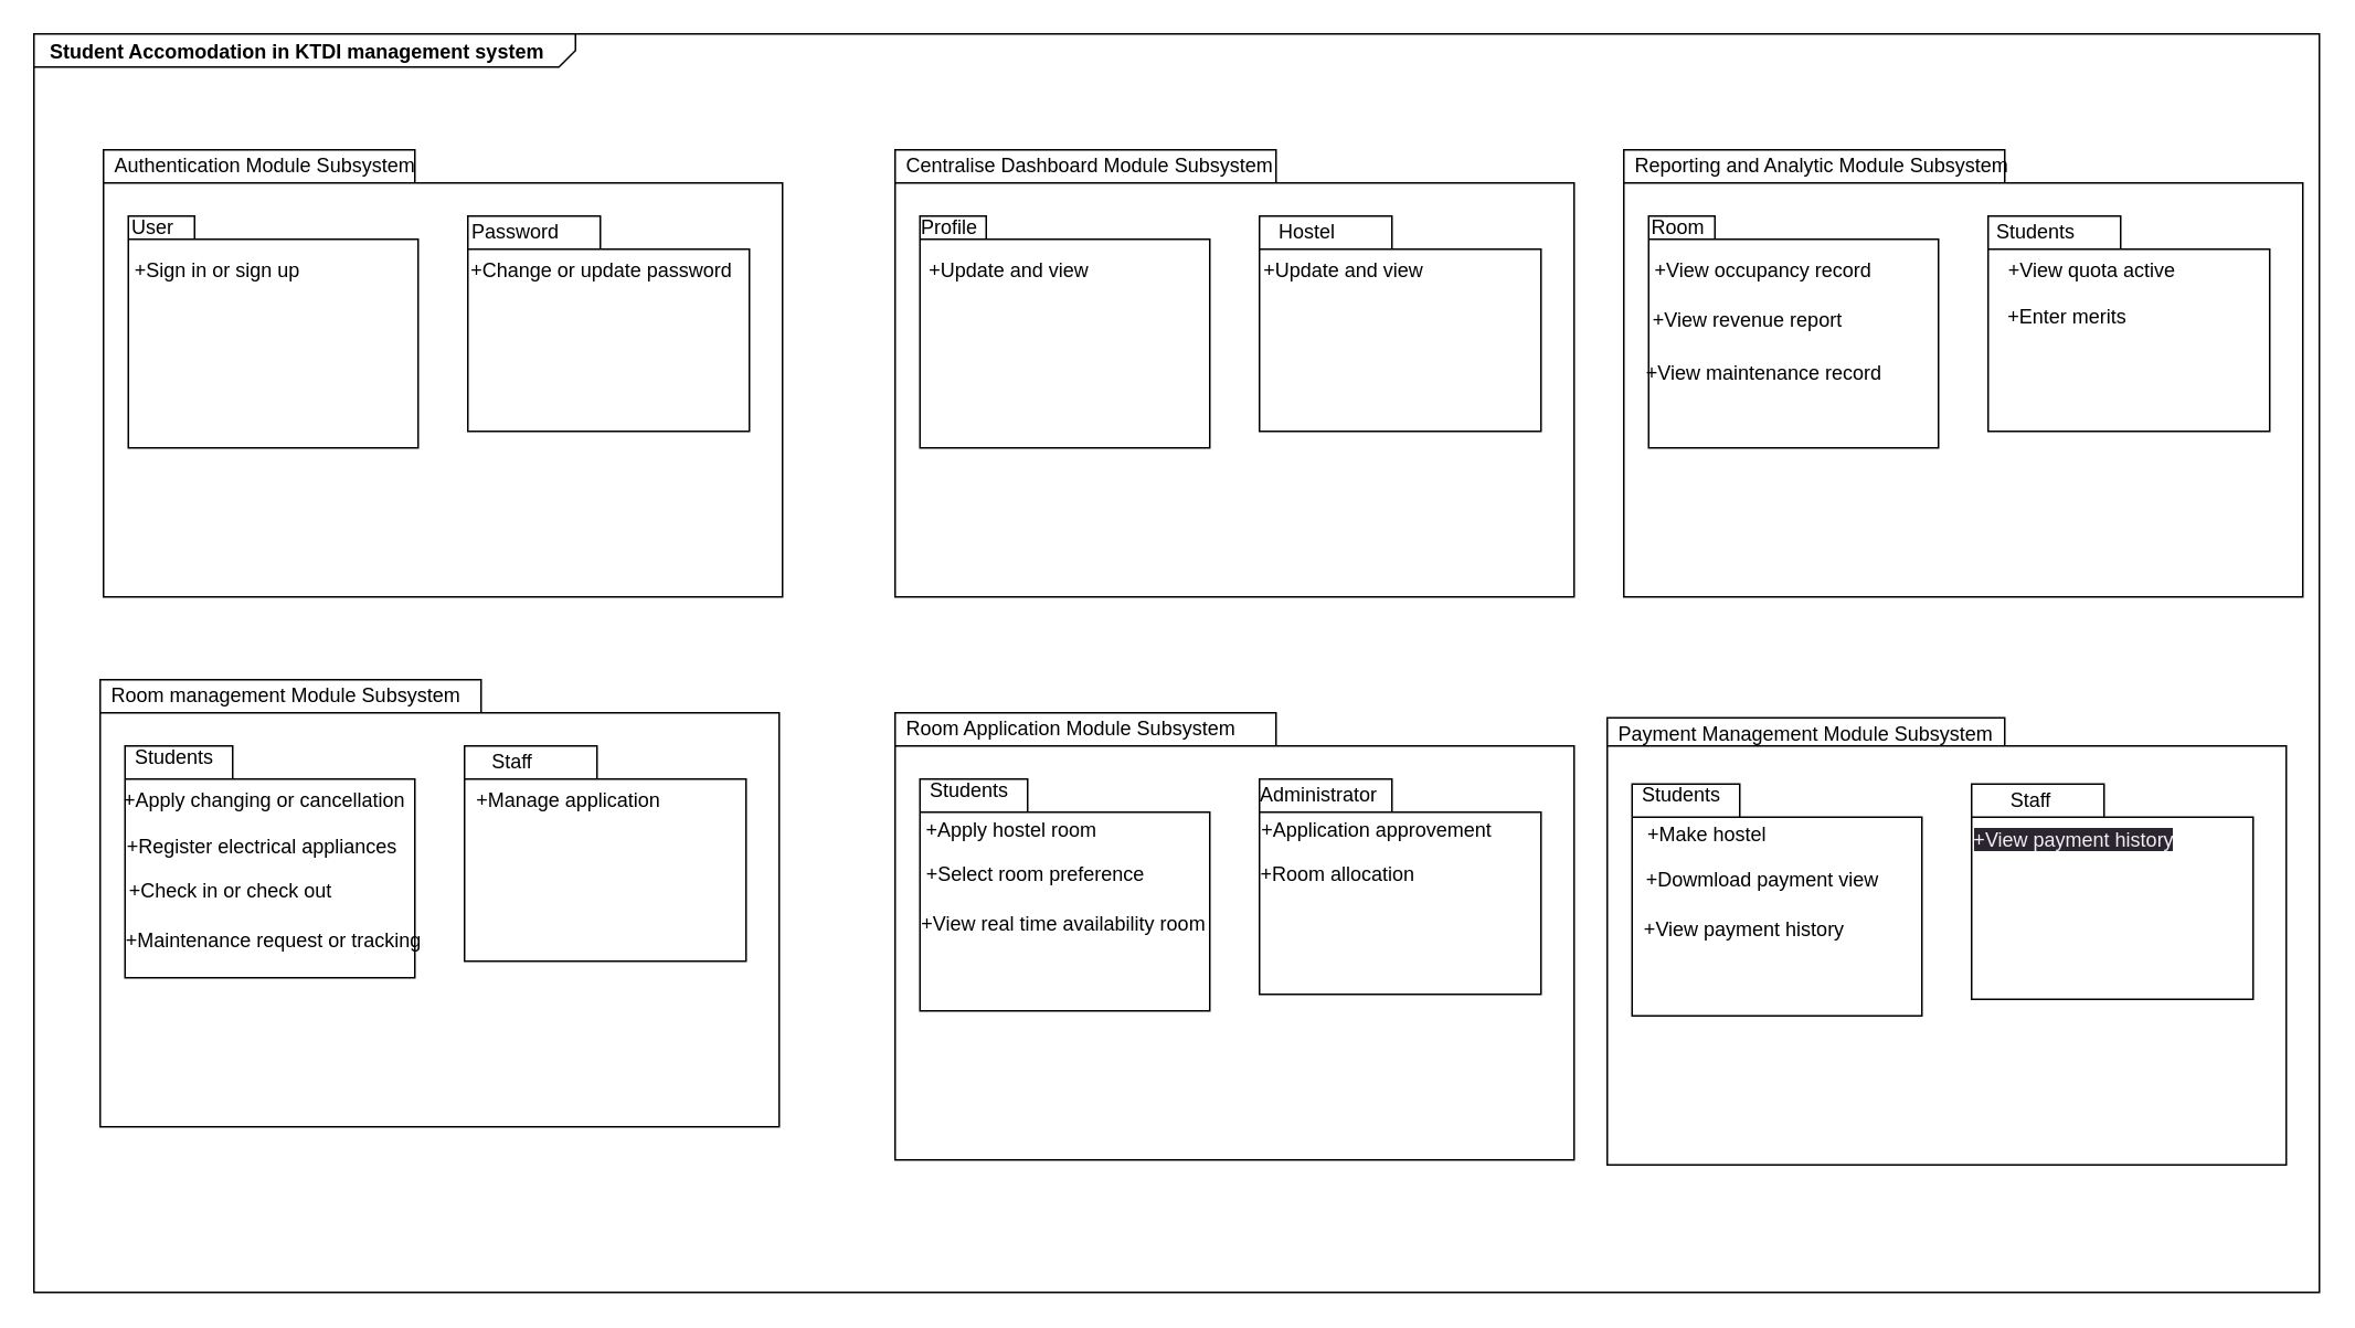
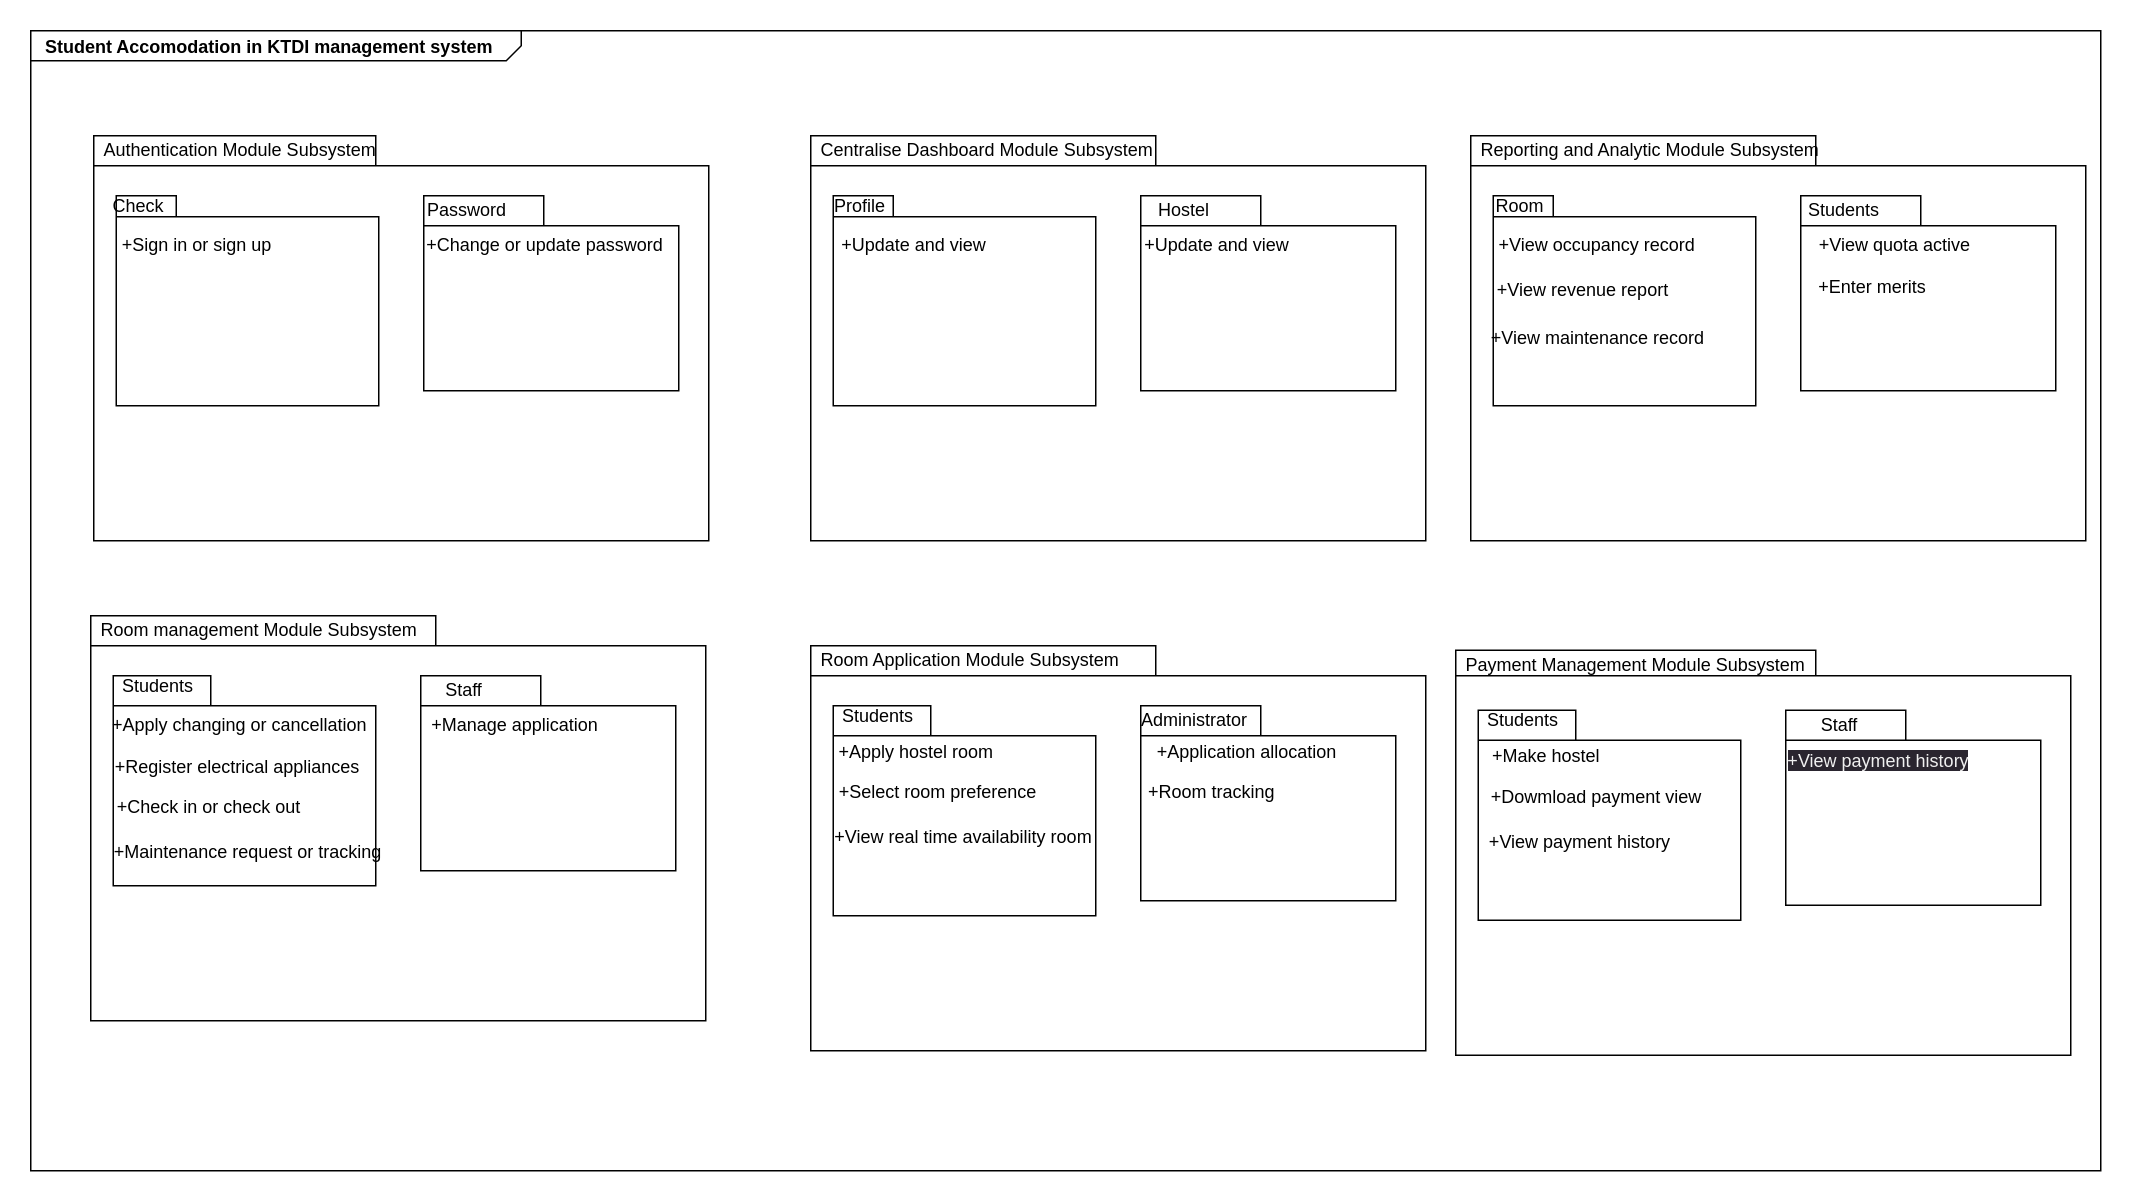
  <mxCell id="0" style=";html=1;" />
  <mxCell id="1" style=";html=1;" parent="0" />
  <mxCell id="2" value="&lt;p style=&quot;margin: 0px ; margin-top: 4px ; margin-left: 10px ; text-align: left&quot;&gt;&lt;b&gt;Student Accomodation in KTDI management system&lt;/b&gt;&lt;/p&gt;" style="html=1;strokeWidth=1;shape=mxgraph.sysml.package;html=1;overflow=fill;whiteSpace=wrap;fillColor=none;gradientColor=none;fontSize=12;align=center;labelX=327.64;" parent="1" vertex="1"><mxGeometry x="20" y="20" width="1380" height="760" as="geometry" /></mxCell>
  <mxCell id="3" value="Authentication Module Subsystem" style="shape=folder;xSize=90;align=left;spacingLeft=10;align=left;verticalAlign=top;spacingLeft=5;spacingTop=-4;tabWidth=188;tabHeight=20;tabPosition=left;html=1;recursiveResize=0;" vertex="1" parent="1"><mxGeometry x="62" y="90" width="410" height="270" as="geometry" /></mxCell>
  <mxCell id="4" value="" style="strokeColor=inherit;fillColor=inherit;gradientColor=inherit;shape=folder;spacingLeft=10;tabWidth=40;tabHeight=14;tabPosition=left;fontSize=10;html=1;whiteSpace=wrap;" vertex="1" parent="3"><mxGeometry x="15" y="40" width="175" height="140" as="geometry" /></mxCell>
  <mxCell id="5" value="" style="strokeColor=inherit;fillColor=inherit;gradientColor=inherit;shape=folder;spacingLeft=10;tabWidth=80;tabHeight=20;tabPosition=left;fontSize=10;html=1;whiteSpace=wrap;" vertex="1" parent="3"><mxGeometry x="220" y="40" width="170" height="130" as="geometry" /></mxCell>
  <mxCell id="6" value="+Sign in or sign up" style="text;html=1;strokeColor=none;fillColor=none;align=center;verticalAlign=middle;whiteSpace=wrap;rounded=0;" vertex="1" parent="3"><mxGeometry x="9" y="58" width="120" height="30" as="geometry" /></mxCell>
- <mxCell id="7" value="User" style="text;html=1;strokeColor=none;fillColor=none;align=center;verticalAlign=middle;whiteSpace=wrap;rounded=0;" vertex="1" parent="3"><mxGeometry y="32" width="60" height="30" as="geometry" /></mxCell>
+ <mxCell id="7" value="Check" style="text;html=1;strokeColor=none;fillColor=none;align=center;verticalAlign=middle;whiteSpace=wrap;rounded=0;" vertex="1" parent="3"><mxGeometry y="32" width="60" height="30" as="geometry" /></mxCell>
  <mxCell id="8" value="Password" style="text;html=1;strokeColor=none;fillColor=none;align=center;verticalAlign=middle;whiteSpace=wrap;rounded=0;" vertex="1" parent="3"><mxGeometry x="219" y="35" width="60" height="30" as="geometry" /></mxCell>
  <mxCell id="9" value="+Change or update password" style="text;html=1;strokeColor=none;fillColor=none;align=center;verticalAlign=middle;whiteSpace=wrap;rounded=0;" vertex="1" parent="3"><mxGeometry x="220" y="58" width="162" height="30" as="geometry" /></mxCell>
  <mxCell id="10" value="Centralise Dashboard Module Subsystem" style="shape=folder;xSize=90;align=left;spacingLeft=10;align=left;verticalAlign=top;spacingLeft=5;spacingTop=-4;tabWidth=230;tabHeight=20;tabPosition=left;html=1;recursiveResize=0;" vertex="1" parent="1"><mxGeometry x="540" y="90" width="410" height="270" as="geometry" /></mxCell>
  <mxCell id="11" value="" style="strokeColor=inherit;fillColor=inherit;gradientColor=inherit;shape=folder;spacingLeft=10;tabWidth=40;tabHeight=14;tabPosition=left;fontSize=10;html=1;whiteSpace=wrap;" vertex="1" parent="10"><mxGeometry x="15" y="40" width="175" height="140" as="geometry" /></mxCell>
  <mxCell id="12" value="" style="strokeColor=inherit;fillColor=inherit;gradientColor=inherit;shape=folder;spacingLeft=10;tabWidth=80;tabHeight=20;tabPosition=left;fontSize=10;html=1;whiteSpace=wrap;" vertex="1" parent="10"><mxGeometry x="220" y="40" width="170" height="130" as="geometry" /></mxCell>
  <mxCell id="13" value="+Update and view" style="text;html=1;strokeColor=none;fillColor=none;align=center;verticalAlign=middle;whiteSpace=wrap;rounded=0;" vertex="1" parent="10"><mxGeometry x="9" y="58" width="120" height="30" as="geometry" /></mxCell>
  <mxCell id="14" value="Profile" style="text;html=1;strokeColor=none;fillColor=none;align=center;verticalAlign=middle;whiteSpace=wrap;rounded=0;" vertex="1" parent="10"><mxGeometry x="3" y="32" width="60" height="30" as="geometry" /></mxCell>
  <mxCell id="15" value="Hostel" style="text;html=1;strokeColor=none;fillColor=none;align=center;verticalAlign=middle;whiteSpace=wrap;rounded=0;" vertex="1" parent="10"><mxGeometry x="219" y="35" width="60" height="30" as="geometry" /></mxCell>
  <mxCell id="16" value="+Update and view" style="text;html=1;strokeColor=none;fillColor=none;align=center;verticalAlign=middle;whiteSpace=wrap;rounded=0;" vertex="1" parent="10"><mxGeometry x="190" y="58" width="162" height="30" as="geometry" /></mxCell>
  <mxCell id="17" value="Reporting and Analytic Module Subsystem" style="shape=folder;xSize=90;align=left;spacingLeft=10;align=left;verticalAlign=top;spacingLeft=5;spacingTop=-4;tabWidth=230;tabHeight=20;tabPosition=left;html=1;recursiveResize=0;" vertex="1" parent="1"><mxGeometry x="980" y="90" width="410" height="270" as="geometry" /></mxCell>
  <mxCell id="18" value="" style="strokeColor=inherit;fillColor=inherit;gradientColor=inherit;shape=folder;spacingLeft=10;tabWidth=40;tabHeight=14;tabPosition=left;fontSize=10;html=1;whiteSpace=wrap;" vertex="1" parent="17"><mxGeometry x="15" y="40" width="175" height="140" as="geometry" /></mxCell>
  <mxCell id="19" value="" style="strokeColor=inherit;fillColor=inherit;gradientColor=inherit;shape=folder;spacingLeft=10;tabWidth=80;tabHeight=20;tabPosition=left;fontSize=10;html=1;whiteSpace=wrap;" vertex="1" parent="17"><mxGeometry x="220" y="40" width="170" height="130" as="geometry" /></mxCell>
  <mxCell id="20" value="+View occupancy record" style="text;html=1;strokeColor=none;fillColor=none;align=center;verticalAlign=middle;whiteSpace=wrap;rounded=0;" vertex="1" parent="17"><mxGeometry x="9" y="58" width="151" height="30" as="geometry" /></mxCell>
  <mxCell id="21" value="Room" style="text;html=1;strokeColor=none;fillColor=none;align=center;verticalAlign=middle;whiteSpace=wrap;rounded=0;" vertex="1" parent="17"><mxGeometry x="3" y="32" width="60" height="30" as="geometry" /></mxCell>
  <mxCell id="22" value="Students" style="text;html=1;strokeColor=none;fillColor=none;align=center;verticalAlign=middle;whiteSpace=wrap;rounded=0;" vertex="1" parent="17"><mxGeometry x="219" y="35" width="60" height="30" as="geometry" /></mxCell>
  <mxCell id="23" value="+View quota active" style="text;html=1;strokeColor=none;fillColor=none;align=center;verticalAlign=middle;whiteSpace=wrap;rounded=0;" vertex="1" parent="17"><mxGeometry x="202" y="58" width="162" height="30" as="geometry" /></mxCell>
  <mxCell id="24" value="+View maintenance record" style="text;html=1;strokeColor=none;fillColor=none;align=center;verticalAlign=middle;whiteSpace=wrap;rounded=0;" vertex="1" parent="17"><mxGeometry x="-10" y="120" width="190" height="30" as="geometry" /></mxCell>
  <mxCell id="25" value="+Enter merits" style="text;html=1;strokeColor=none;fillColor=none;align=center;verticalAlign=middle;whiteSpace=wrap;rounded=0;" vertex="1" parent="17"><mxGeometry x="214" y="86" width="108" height="30" as="geometry" /></mxCell>
  <mxCell id="26" value="+View revenue report" style="text;html=1;strokeColor=none;fillColor=none;align=center;verticalAlign=middle;whiteSpace=wrap;rounded=0;" vertex="1" parent="1"><mxGeometry x="970" y="178" width="170" height="30" as="geometry" /></mxCell>
  <mxCell id="27" value="Room management Module Subsystem" style="shape=folder;xSize=90;align=left;spacingLeft=10;align=left;verticalAlign=top;spacingLeft=5;spacingTop=-4;tabWidth=230;tabHeight=20;tabPosition=left;html=1;recursiveResize=0;" vertex="1" parent="1"><mxGeometry x="60" y="410" width="410" height="270" as="geometry" /></mxCell>
  <mxCell id="28" value="" style="strokeColor=inherit;fillColor=inherit;gradientColor=inherit;shape=folder;spacingLeft=10;tabWidth=65;tabHeight=20;tabPosition=left;fontSize=10;html=1;whiteSpace=wrap;" vertex="1" parent="27"><mxGeometry x="15" y="40" width="175" height="140" as="geometry" /></mxCell>
  <mxCell id="29" value="" style="strokeColor=inherit;fillColor=inherit;gradientColor=inherit;shape=folder;spacingLeft=10;tabWidth=80;tabHeight=20;tabPosition=left;fontSize=10;html=1;whiteSpace=wrap;" vertex="1" parent="27"><mxGeometry x="220" y="40" width="170" height="130" as="geometry" /></mxCell>
  <mxCell id="30" value="+Apply changing or cancellation" style="text;html=1;strokeColor=none;fillColor=none;align=center;verticalAlign=middle;whiteSpace=wrap;rounded=0;" vertex="1" parent="27"><mxGeometry x="9" y="58" width="181" height="30" as="geometry" /></mxCell>
  <mxCell id="31" value="Students" style="text;html=1;strokeColor=none;fillColor=none;align=center;verticalAlign=middle;whiteSpace=wrap;rounded=0;" vertex="1" parent="27"><mxGeometry x="15" y="32" width="60" height="30" as="geometry" /></mxCell>
  <mxCell id="32" value="Staff" style="text;html=1;strokeColor=none;fillColor=none;align=center;verticalAlign=middle;whiteSpace=wrap;rounded=0;" vertex="1" parent="27"><mxGeometry x="219" y="35" width="60" height="30" as="geometry" /></mxCell>
  <mxCell id="33" value="+Manage application" style="text;html=1;strokeColor=none;fillColor=none;align=center;verticalAlign=middle;whiteSpace=wrap;rounded=0;" vertex="1" parent="27"><mxGeometry x="202" y="58" width="162" height="30" as="geometry" /></mxCell>
  <mxCell id="34" value="+Register electrical appliances" style="text;html=1;strokeColor=none;fillColor=none;align=center;verticalAlign=middle;whiteSpace=wrap;rounded=0;" vertex="1" parent="27"><mxGeometry x="3" y="86" width="190" height="30" as="geometry" /></mxCell>
  <mxCell id="35" value="+Check in or check out" style="text;html=1;strokeColor=none;fillColor=none;align=center;verticalAlign=middle;whiteSpace=wrap;rounded=0;" vertex="1" parent="27"><mxGeometry x="4" y="113" width="150" height="30" as="geometry" /></mxCell>
  <mxCell id="36" value="+Maintenance request or tracking" style="text;html=1;strokeColor=none;fillColor=none;align=center;verticalAlign=middle;whiteSpace=wrap;rounded=0;" vertex="1" parent="1"><mxGeometry x="70" y="553" width="190" height="30" as="geometry" /></mxCell>
  <mxCell id="37" value="Room Application Module Subsystem" style="shape=folder;xSize=90;align=left;spacingLeft=10;align=left;verticalAlign=top;spacingLeft=5;spacingTop=-4;tabWidth=230;tabHeight=20;tabPosition=left;html=1;recursiveResize=0;" vertex="1" parent="1"><mxGeometry x="540" y="430" width="410" height="270" as="geometry" /></mxCell>
  <mxCell id="38" value="" style="strokeColor=inherit;fillColor=inherit;gradientColor=inherit;shape=folder;spacingLeft=10;tabWidth=65;tabHeight=20;tabPosition=left;fontSize=10;html=1;whiteSpace=wrap;" vertex="1" parent="37"><mxGeometry x="15" y="40" width="175" height="140" as="geometry" /></mxCell>
  <mxCell id="39" value="" style="strokeColor=inherit;fillColor=inherit;gradientColor=inherit;shape=folder;spacingLeft=10;tabWidth=80;tabHeight=20;tabPosition=left;fontSize=10;html=1;whiteSpace=wrap;" vertex="1" parent="37"><mxGeometry x="220" y="40" width="170" height="130" as="geometry" /></mxCell>
  <mxCell id="40" value="+Apply hostel room" style="text;html=1;strokeColor=none;fillColor=none;align=center;verticalAlign=middle;whiteSpace=wrap;rounded=0;" vertex="1" parent="37"><mxGeometry x="-20" y="56" width="181" height="30" as="geometry" /></mxCell>
  <mxCell id="41" value="Students" style="text;html=1;strokeColor=none;fillColor=none;align=center;verticalAlign=middle;whiteSpace=wrap;rounded=0;" vertex="1" parent="37"><mxGeometry x="15" y="32" width="60" height="30" as="geometry" /></mxCell>
  <mxCell id="42" value="Administrator" style="text;html=1;strokeColor=none;fillColor=none;align=center;verticalAlign=middle;whiteSpace=wrap;rounded=0;" vertex="1" parent="37"><mxGeometry x="226" y="35" width="60" height="30" as="geometry" /></mxCell>
- <mxCell id="43" value="+Application approvement" style="text;html=1;strokeColor=none;fillColor=none;align=center;verticalAlign=middle;whiteSpace=wrap;rounded=0;" vertex="1" parent="37"><mxGeometry x="210" y="56" width="162" height="30" as="geometry" /></mxCell>
+ <mxCell id="43" value="+Application allocation" style="text;html=1;strokeColor=none;fillColor=none;align=center;verticalAlign=middle;whiteSpace=wrap;rounded=0;" vertex="1" parent="37"><mxGeometry x="210" y="56" width="162" height="30" as="geometry" /></mxCell>
  <mxCell id="44" value="+Select room preference" style="text;html=1;strokeColor=none;fillColor=none;align=center;verticalAlign=middle;whiteSpace=wrap;rounded=0;" vertex="1" parent="37"><mxGeometry x="-10" y="83" width="190" height="30" as="geometry" /></mxCell>
  <mxCell id="45" value="+View real time availability room" style="text;html=1;strokeColor=none;fillColor=none;align=center;verticalAlign=middle;whiteSpace=wrap;rounded=0;" vertex="1" parent="37"><mxGeometry x="9" y="113" width="186" height="30" as="geometry" /></mxCell>
- <mxCell id="46" value="+Room allocation" style="text;html=1;strokeColor=none;fillColor=none;align=center;verticalAlign=middle;whiteSpace=wrap;rounded=0;" vertex="1" parent="37"><mxGeometry x="195" y="83" width="145" height="30" as="geometry" /></mxCell>
+ <mxCell id="46" value="+Room tracking" style="text;html=1;strokeColor=none;fillColor=none;align=center;verticalAlign=middle;whiteSpace=wrap;rounded=0;" vertex="1" parent="37"><mxGeometry x="195" y="83" width="145" height="30" as="geometry" /></mxCell>
  <mxCell id="47" value="Payment Management Module Subsystem" style="shape=folder;xSize=90;align=left;spacingLeft=10;align=left;verticalAlign=top;spacingLeft=5;spacingTop=-4;tabWidth=240;tabHeight=17;tabPosition=left;html=1;recursiveResize=0;" vertex="1" parent="1"><mxGeometry x="970" y="433" width="410" height="270" as="geometry" /></mxCell>
  <mxCell id="48" value="" style="strokeColor=inherit;fillColor=inherit;gradientColor=inherit;shape=folder;spacingLeft=10;tabWidth=65;tabHeight=20;tabPosition=left;fontSize=10;html=1;whiteSpace=wrap;" vertex="1" parent="47"><mxGeometry x="15" y="40" width="175" height="140" as="geometry" /></mxCell>
  <mxCell id="49" value="" style="strokeColor=inherit;fillColor=inherit;gradientColor=inherit;shape=folder;spacingLeft=10;tabWidth=80;tabHeight=20;tabPosition=left;fontSize=10;html=1;whiteSpace=wrap;" vertex="1" parent="47"><mxGeometry x="220" y="40" width="170" height="130" as="geometry" /></mxCell>
  <mxCell id="50" value="Students" style="text;html=1;strokeColor=none;fillColor=none;align=center;verticalAlign=middle;whiteSpace=wrap;rounded=0;" vertex="1" parent="47"><mxGeometry x="15" y="32" width="60" height="30" as="geometry" /></mxCell>
  <mxCell id="51" value="Staff" style="text;html=1;strokeColor=none;fillColor=none;align=center;verticalAlign=middle;whiteSpace=wrap;rounded=0;" vertex="1" parent="47"><mxGeometry x="226" y="35" width="60" height="30" as="geometry" /></mxCell>
  <mxCell id="52" value="&#10;&lt;span style=&quot;color: rgb(240, 240, 240); font-family: Helvetica; font-size: 12px; font-style: normal; font-variant-ligatures: normal; font-variant-caps: normal; font-weight: 400; letter-spacing: normal; orphans: 2; text-align: center; text-indent: 0px; text-transform: none; widows: 2; word-spacing: 0px; -webkit-text-stroke-width: 0px; background-color: rgb(42, 37, 47); text-decoration-thickness: initial; text-decoration-style: initial; text-decoration-color: initial; float: none; display: inline !important;&quot;&gt;+View payment history&lt;/span&gt;&#10;&#10;" style="text;html=1;strokeColor=none;fillColor=none;align=center;verticalAlign=middle;whiteSpace=wrap;rounded=0;" vertex="1" parent="47"><mxGeometry x="201" y="66" width="162" height="30" as="geometry" /></mxCell>
  <mxCell id="53" value="+Dowmload payment view" style="text;html=1;strokeColor=none;fillColor=none;align=center;verticalAlign=middle;whiteSpace=wrap;rounded=0;" vertex="1" parent="47"><mxGeometry x="-1" y="83" width="190" height="30" as="geometry" /></mxCell>
  <mxCell id="54" value="+View payment history" style="text;html=1;strokeColor=none;fillColor=none;align=center;verticalAlign=middle;whiteSpace=wrap;rounded=0;" vertex="1" parent="47"><mxGeometry x="-10" y="113" width="186" height="30" as="geometry" /></mxCell>
  <mxCell id="55" value="+Make hostel" style="text;html=1;strokeColor=none;fillColor=none;align=center;verticalAlign=middle;whiteSpace=wrap;rounded=0;" vertex="1" parent="1"><mxGeometry x="940" y="489" width="181" height="30" as="geometry" /></mxCell>
